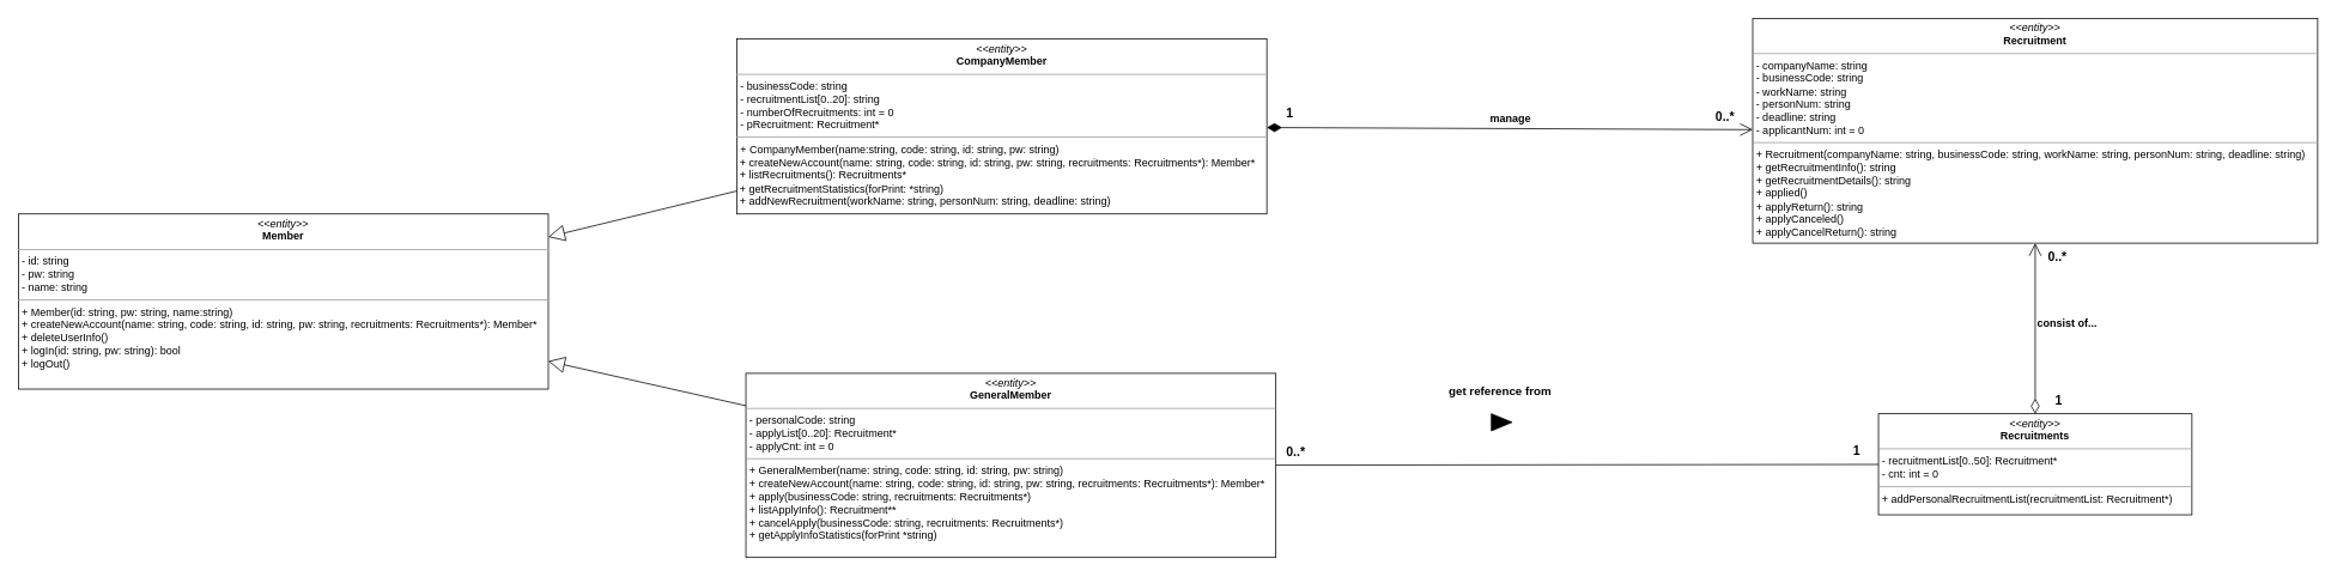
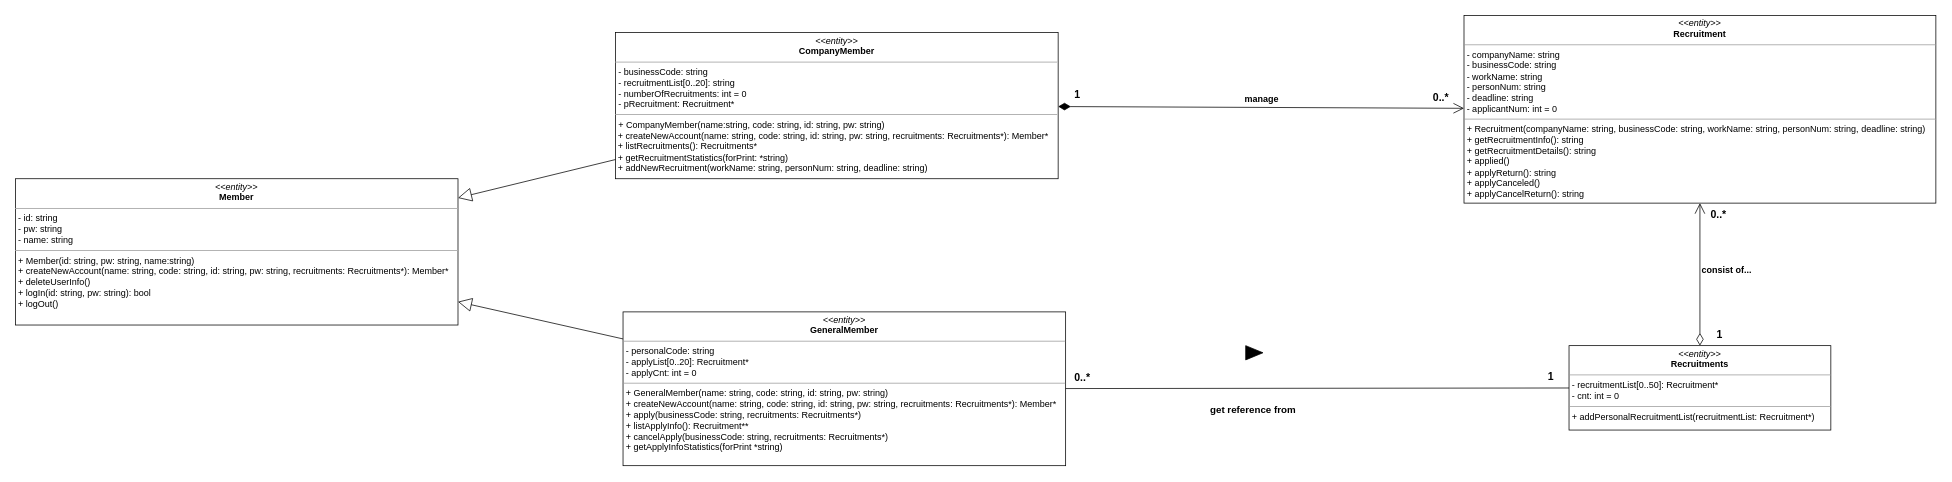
  <mxCell id="0" />
  <mxCell id="1" parent="0" />
  <mxCell id="2" value="&lt;p style=&quot;margin:0px;margin-top:4px;text-align:center;&quot;&gt;&lt;i&gt;&amp;lt;&amp;lt;entity&amp;gt;&amp;gt;&lt;/i&gt;&lt;br&gt;&lt;b&gt;Recruitment&lt;/b&gt;&lt;/p&gt;&lt;hr size=&quot;1&quot;&gt;&lt;p style=&quot;margin:0px;margin-left:4px;&quot;&gt;- companyName: string&lt;/p&gt;&lt;p style=&quot;margin:0px;margin-left:4px;&quot;&gt;- businessCode: string&lt;/p&gt;&lt;p style=&quot;margin:0px;margin-left:4px;&quot;&gt;- workName: string&lt;/p&gt;&lt;p style=&quot;margin:0px;margin-left:4px;&quot;&gt;- personNum: string&lt;/p&gt;&lt;p style=&quot;margin:0px;margin-left:4px;&quot;&gt;- deadline: string&lt;/p&gt;&lt;p style=&quot;margin:0px;margin-left:4px;&quot;&gt;- applicantNum: int = 0&lt;/p&gt;&lt;hr size=&quot;1&quot;&gt;&lt;p style=&quot;margin:0px;margin-left:4px;&quot;&gt;+ Recruitment(companyName: string, businessCode: string, workName: string, personNum: string, deadline: string)&lt;/p&gt;&lt;p style=&quot;margin:0px;margin-left:4px;&quot;&gt;+ getRecruitmentInfo(): string&lt;/p&gt;&lt;p style=&quot;margin:0px;margin-left:4px;&quot;&gt;+ getRecruitmentDetails(): string&lt;/p&gt;&lt;p style=&quot;margin:0px;margin-left:4px;&quot;&gt;+ applied()&lt;/p&gt;&lt;p style=&quot;margin:0px;margin-left:4px;&quot;&gt;+ applyReturn(): string&lt;/p&gt;&lt;p style=&quot;margin:0px;margin-left:4px;&quot;&gt;+ applyCanceled()&lt;/p&gt;&lt;p style=&quot;margin:0px;margin-left:4px;&quot;&gt;+ applyCancelReturn(): string&lt;/p&gt;" style="verticalAlign=top;align=left;overflow=fill;fontSize=12;fontFamily=Helvetica;html=1;" vertex="1" parent="1"><mxGeometry x="1951" y="20" width="629" height="250" as="geometry" /></mxCell>
  <mxCell id="3" value="&lt;p style=&quot;margin:0px;margin-top:4px;text-align:center;&quot;&gt;&lt;i&gt;&amp;lt;&amp;lt;entity&amp;gt;&amp;gt;&lt;/i&gt;&lt;br&gt;&lt;b&gt;CompanyMember&lt;/b&gt;&lt;/p&gt;&lt;hr size=&quot;1&quot;&gt;&lt;p style=&quot;margin:0px;margin-left:4px;&quot;&gt;- businessCode: string&lt;/p&gt;&lt;p style=&quot;margin:0px;margin-left:4px;&quot;&gt;- recruitmentList[0..20]: string&lt;/p&gt;&lt;p style=&quot;margin:0px;margin-left:4px;&quot;&gt;- numberOfRecruitments: int = 0&lt;/p&gt;&lt;p style=&quot;margin:0px;margin-left:4px;&quot;&gt;- pRecruitment: Recruitment*&lt;/p&gt;&lt;hr size=&quot;1&quot;&gt;&lt;p style=&quot;margin:0px;margin-left:4px;&quot;&gt;+ CompanyMember(name:string, code: string, id: string, pw: string)&lt;span style=&quot;background-color: initial;&quot;&gt;&amp;nbsp;&lt;/span&gt;&lt;/p&gt;&amp;nbsp;+ createNewAccount(name: string, code: string, id: string, pw: string, recruitments: Recruitments*): Member*&lt;br&gt;&amp;nbsp;+ listRecruitments(): Recruitments*&lt;br&gt;&amp;nbsp;+ getRecruitmentStatistics(forPrint: *string)&lt;br&gt;&amp;nbsp;+ addNewRecruitment(workName: string, personNum: string, deadline: string)" style="verticalAlign=top;align=left;overflow=fill;fontSize=12;fontFamily=Helvetica;html=1;" vertex="1" parent="1"><mxGeometry x="820" y="42.5" width="590" height="195" as="geometry" /></mxCell>
  <mxCell id="4" value="&lt;span style=&quot;font-size: 12px;&quot;&gt;&lt;b&gt;manage&lt;/b&gt;&lt;/span&gt;" style="endArrow=open;html=1;endSize=12;startArrow=diamondThin;startSize=14;startFill=1;rounded=0;" edge="1" parent="1" source="3" target="2"><mxGeometry y="10" relative="1" as="geometry"><mxPoint x="1330" y="185" as="sourcePoint" /><mxPoint x="1490" y="185" as="targetPoint" /><mxPoint as="offset" /></mxGeometry></mxCell>
  <mxCell id="5" value="&lt;font style=&quot;font-size: 14px;&quot;&gt;&lt;b&gt;1&lt;/b&gt;&lt;/font&gt;" style="edgeLabel;resizable=0;html=1;align=left;verticalAlign=top;" connectable="0" vertex="1" parent="4"><mxGeometry x="-1" relative="1" as="geometry"><mxPoint x="20" y="-30" as="offset" /></mxGeometry></mxCell>
  <mxCell id="6" value="&lt;font style=&quot;font-size: 14px;&quot;&gt;&lt;b&gt;0..*&lt;/b&gt;&lt;/font&gt;" style="edgeLabel;resizable=0;html=1;align=right;verticalAlign=top;" connectable="0" vertex="1" parent="4"><mxGeometry x="1" relative="1" as="geometry"><mxPoint x="-20" y="-30" as="offset" /></mxGeometry></mxCell>
  <mxCell id="7" value="&lt;p style=&quot;margin:0px;margin-top:4px;text-align:center;&quot;&gt;&lt;i&gt;&amp;lt;&amp;lt;entity&amp;gt;&amp;gt;&lt;/i&gt;&lt;br&gt;&lt;b&gt;GeneralMember&lt;/b&gt;&lt;/p&gt;&lt;hr size=&quot;1&quot;&gt;&lt;p style=&quot;margin:0px;margin-left:4px;&quot;&gt;- personalCode: string&lt;/p&gt;&lt;p style=&quot;margin:0px;margin-left:4px;&quot;&gt;- applyList[0..20]: Recruitment*&lt;/p&gt;&lt;p style=&quot;margin:0px;margin-left:4px;&quot;&gt;- applyCnt: int = 0&lt;/p&gt;&lt;hr size=&quot;1&quot;&gt;&lt;p style=&quot;margin:0px;margin-left:4px;&quot;&gt;+ GeneralMember(name: string, code: string, id: string, pw: string)&lt;/p&gt;&lt;p style=&quot;margin:0px;margin-left:4px;&quot;&gt;+ createNewAccount(name: string, code: string, id: string, pw: string, recruitments: Recruitments*): Member*&lt;br&gt;&lt;/p&gt;&lt;p style=&quot;margin:0px;margin-left:4px;&quot;&gt;+ apply(businessCode: string, recruitments: Recruitments*)&lt;/p&gt;&lt;p style=&quot;margin:0px;margin-left:4px;&quot;&gt;+ listApplyInfo(): Recruitment**&lt;/p&gt;&lt;p style=&quot;margin:0px;margin-left:4px;&quot;&gt;+ cancelApply(businessCode: string, recruitments: Recruitments*)&lt;/p&gt;&lt;p style=&quot;margin:0px;margin-left:4px;&quot;&gt;+ getApplyInfoStatistics(forPrint *string)&lt;/p&gt;" style="verticalAlign=top;align=left;overflow=fill;fontSize=12;fontFamily=Helvetica;html=1;" vertex="1" parent="1"><mxGeometry x="830" y="415" width="590" height="205" as="geometry" /></mxCell>
  <mxCell id="8" value="&lt;p style=&quot;margin:0px;margin-top:4px;text-align:center;&quot;&gt;&lt;i&gt;&amp;lt;&amp;lt;entity&amp;gt;&amp;gt;&lt;/i&gt;&lt;br&gt;&lt;b&gt;Recruitments&lt;/b&gt;&lt;/p&gt;&lt;hr size=&quot;1&quot;&gt;&lt;p style=&quot;margin:0px;margin-left:4px;&quot;&gt;- recruitmentList[0..50]: Recruitment*&lt;/p&gt;&lt;p style=&quot;margin:0px;margin-left:4px;&quot;&gt;- cnt: int = 0&lt;/p&gt;&lt;hr size=&quot;1&quot;&gt;&lt;p style=&quot;margin:0px;margin-left:4px;&quot;&gt;+ addPersonalRecruitmentList(recruitmentList: Recruitment*)&lt;/p&gt;" style="verticalAlign=top;align=left;overflow=fill;fontSize=12;fontFamily=Helvetica;html=1;" vertex="1" parent="1"><mxGeometry x="2091" y="460" width="349" height="112.5" as="geometry" /></mxCell>
  <mxCell id="9" value="" style="endArrow=none;html=1;endSize=12;startArrow=none;startSize=14;startFill=0;rounded=0;endFill=0;" edge="1" parent="1" source="7" target="8"><mxGeometry x="0.037" y="10" relative="1" as="geometry"><mxPoint x="1682.123" y="255" as="sourcePoint" /><mxPoint x="1677.466" y="425" as="targetPoint" /><mxPoint as="offset" /></mxGeometry></mxCell>
  <mxCell id="10" value="&lt;font style=&quot;font-size: 14px;&quot;&gt;&lt;b&gt;0..*&lt;/b&gt;&lt;/font&gt;" style="edgeLabel;resizable=0;html=1;align=left;verticalAlign=top;" connectable="0" vertex="1" parent="9"><mxGeometry x="-1" relative="1" as="geometry"><mxPoint x="10" y="-30" as="offset" /></mxGeometry></mxCell>
  <mxCell id="11" value="&lt;font style=&quot;font-size: 14px;&quot;&gt;&lt;b&gt;1&lt;/b&gt;&lt;/font&gt;" style="edgeLabel;resizable=0;html=1;align=right;verticalAlign=top;" connectable="0" vertex="1" parent="9"><mxGeometry x="1" relative="1" as="geometry"><mxPoint x="-20" y="-30" as="offset" /></mxGeometry></mxCell>
  <mxCell id="12" value="&lt;font style=&quot;font-size: 12px;&quot;&gt;&lt;b&gt;consist of...&lt;/b&gt;&lt;/font&gt;" style="endArrow=open;html=1;endSize=12;startArrow=diamondThin;startSize=14;startFill=0;rounded=0;" edge="1" parent="1" source="8" target="2"><mxGeometry x="0.059" y="-35" relative="1" as="geometry"><mxPoint x="1300" y="146.071" as="sourcePoint" /><mxPoint x="1580" y="148.929" as="targetPoint" /><mxPoint as="offset" /></mxGeometry></mxCell>
  <mxCell id="13" value="&lt;font style=&quot;font-size: 14px;&quot;&gt;&lt;b&gt;1&lt;/b&gt;&lt;/font&gt;" style="edgeLabel;resizable=0;html=1;align=left;verticalAlign=top;" connectable="0" vertex="1" parent="12"><mxGeometry x="-1" relative="1" as="geometry"><mxPoint x="20" y="-30" as="offset" /></mxGeometry></mxCell>
  <mxCell id="14" value="&lt;font style=&quot;font-size: 14px;&quot;&gt;&lt;b&gt;0..*&lt;/b&gt;&lt;/font&gt;" style="edgeLabel;resizable=0;html=1;align=right;verticalAlign=top;" connectable="0" vertex="1" parent="12"><mxGeometry x="1" relative="1" as="geometry"><mxPoint x="35" as="offset" /></mxGeometry></mxCell>
  <mxCell id="15" value="&lt;p style=&quot;margin:0px;margin-top:4px;text-align:center;&quot;&gt;&lt;i&gt;&amp;lt;&amp;lt;entity&amp;gt;&amp;gt;&lt;/i&gt;&lt;br&gt;&lt;b&gt;Member&lt;/b&gt;&lt;/p&gt;&lt;hr size=&quot;1&quot;&gt;&lt;p style=&quot;margin:0px;margin-left:4px;&quot;&gt;- id: string&lt;/p&gt;&lt;p style=&quot;margin:0px;margin-left:4px;&quot;&gt;- pw: string&lt;/p&gt;&lt;p style=&quot;margin:0px;margin-left:4px;&quot;&gt;- name: string&lt;/p&gt;&lt;hr size=&quot;1&quot;&gt;&lt;p style=&quot;margin:0px;margin-left:4px;&quot;&gt;+ Member(id: string, pw: string, name:string)&lt;/p&gt;&lt;p style=&quot;margin:0px;margin-left:4px;&quot;&gt;+ createNewAccount(name: string, code: string, id: string, pw: string, recruitments: Recruitments*): Member*&lt;/p&gt;&lt;p style=&quot;margin:0px;margin-left:4px;&quot;&gt;+ deleteUserInfo()&lt;/p&gt;&lt;p style=&quot;margin:0px;margin-left:4px;&quot;&gt;+ logIn(id: string, pw: string): bool&lt;/p&gt;&lt;p style=&quot;margin:0px;margin-left:4px;&quot;&gt;+ logOut()&lt;/p&gt;&lt;p style=&quot;margin:0px;margin-left:4px;&quot;&gt;&lt;br&gt;&lt;/p&gt;" style="verticalAlign=top;align=left;overflow=fill;fontSize=12;fontFamily=Helvetica;html=1;" vertex="1" parent="1"><mxGeometry x="20" y="237.5" width="590" height="195" as="geometry" /></mxCell>
  <mxCell id="16" value="" style="endArrow=block;endSize=16;endFill=0;html=1;rounded=0;" edge="1" parent="1" source="3" target="15"><mxGeometry width="160" relative="1" as="geometry"><mxPoint x="1110" y="285" as="sourcePoint" /><mxPoint x="1270" y="285" as="targetPoint" /></mxGeometry></mxCell>
  <mxCell id="17" value="" style="endArrow=block;endSize=16;endFill=0;html=1;rounded=0;" edge="1" parent="1" source="7" target="15"><mxGeometry width="160" relative="1" as="geometry"><mxPoint x="1120" y="295" as="sourcePoint" /><mxPoint x="1280" y="295" as="targetPoint" /></mxGeometry></mxCell>
  <mxCell id="18" value="" style="triangle;whiteSpace=wrap;html=1;fillColor=#000000;" vertex="1" parent="1"><mxGeometry x="1660" y="460" width="23" height="19" as="geometry" /></mxCell>
- <mxCell id="19" value="&lt;b&gt;&lt;font style=&quot;font-size: 13px;&quot;&gt;get reference from&lt;/font&gt;&lt;/b&gt;" style="text;html=1;strokeColor=none;fillColor=none;align=center;verticalAlign=middle;whiteSpace=wrap;rounded=0;" vertex="1" parent="1"><mxGeometry x="1610" y="420" width="120" height="30" as="geometry" /></mxCell>
+ <mxCell id="19" value="&lt;b&gt;&lt;font style=&quot;font-size: 13px;&quot;&gt;get reference from&lt;/font&gt;&lt;/b&gt;" style="text;html=1;strokeColor=none;fillColor=none;align=center;verticalAlign=middle;whiteSpace=wrap;rounded=0;" vertex="1" parent="1"><mxGeometry x="1610" y="530" width="120" height="30" as="geometry" /></mxCell>
